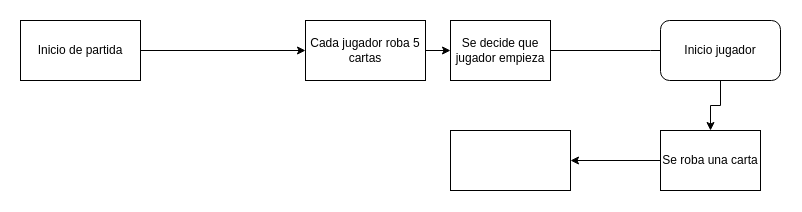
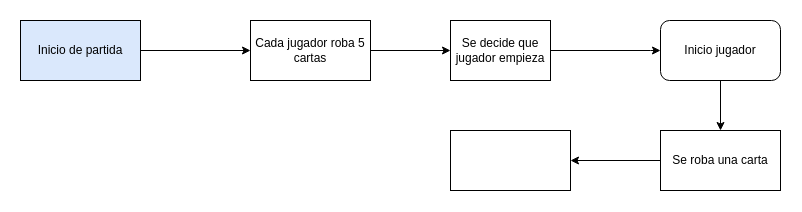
  <mxCell id="0" />
  <mxCell id="1" parent="0" />
  <mxCell id="2" value="" style="edgeStyle=orthogonalEdgeStyle;rounded=0;orthogonalLoop=1;jettySize=auto;html=1;" edge="1" parent="1" source="3" target="11"><mxGeometry relative="1" as="geometry" /></mxCell>
- <mxCell id="3" value="&lt;div&gt;Inicio de partida&lt;/div&gt;" style="rounded=0;whiteSpace=wrap;html=1;" vertex="1" parent="1"><mxGeometry x="20" y="20" width="120" height="60" as="geometry" /></mxCell>
- <mxCell id="4" style="edgeStyle=orthogonalEdgeStyle;rounded=0;orthogonalLoop=1;jettySize=auto;html=1;entryX=0;entryY=0.5;entryDx=0;entryDy=0;endArrow=none;" edge="1" parent="1" source="5" target="7"><mxGeometry relative="1" as="geometry"><mxPoint x="700" y="0" as="targetPoint" /><Array as="points"><mxPoint x="650" y="50" /></Array></mxGeometry></mxCell>
+ <mxCell id="3" value="&lt;div&gt;Inicio de partida&lt;/div&gt;" style="rounded=0;whiteSpace=wrap;html=1;fillColor=#dae8fc;" vertex="1" parent="1"><mxGeometry x="20" y="20" width="120" height="60" as="geometry" /></mxCell>
+ <mxCell id="4" style="edgeStyle=orthogonalEdgeStyle;rounded=0;orthogonalLoop=1;jettySize=auto;html=1;entryX=0;entryY=0.5;entryDx=0;entryDy=0;" edge="1" parent="1" source="5" target="7"><mxGeometry relative="1" as="geometry"><mxPoint x="700" y="0" as="targetPoint" /><Array as="points"><mxPoint x="650" y="50" /></Array></mxGeometry></mxCell>
  <mxCell id="5" value="Se decide que jugador empieza" style="rounded=0;whiteSpace=wrap;html=1;" vertex="1" parent="1"><mxGeometry x="450" y="20" width="100" height="60" as="geometry" /></mxCell>
  <mxCell id="6" value="" style="edgeStyle=orthogonalEdgeStyle;rounded=0;orthogonalLoop=1;jettySize=auto;html=1;" edge="1" parent="1" source="7" target="9"><mxGeometry relative="1" as="geometry" /></mxCell>
  <mxCell id="7" value="Inicio jugador" style="whiteSpace=wrap;html=1;rounded=1;" vertex="1" parent="1"><mxGeometry x="660" y="20" width="120" height="60" as="geometry" /></mxCell>
  <mxCell id="8" value="" style="edgeStyle=orthogonalEdgeStyle;rounded=0;orthogonalLoop=1;jettySize=auto;html=1;" edge="1" parent="1" source="9" target="12"><mxGeometry relative="1" as="geometry" /></mxCell>
- <mxCell id="9" value="Se roba una carta" style="whiteSpace=wrap;html=1;rounded=0;" vertex="1" parent="1"><mxGeometry x="660" y="130" width="100" height="60" as="geometry" /></mxCell>
+ <mxCell id="9" value="Se roba una carta" style="whiteSpace=wrap;html=1;rounded=0;" vertex="1" parent="1"><mxGeometry x="660" y="130" width="120" height="60" as="geometry" /></mxCell>
  <mxCell id="10" style="edgeStyle=orthogonalEdgeStyle;rounded=0;orthogonalLoop=1;jettySize=auto;html=1;" edge="1" parent="1" source="11" target="5"><mxGeometry relative="1" as="geometry" /></mxCell>
- <mxCell id="11" value="Cada jugador roba 5 cartas" style="whiteSpace=wrap;html=1;rounded=0;" vertex="1" parent="1"><mxGeometry x="305" y="20" width="120" height="60" as="geometry" /></mxCell>
+ <mxCell id="11" value="Cada jugador roba 5 cartas" style="whiteSpace=wrap;html=1;rounded=0;" vertex="1" parent="1"><mxGeometry x="250" y="20" width="120" height="60" as="geometry" /></mxCell>
  <mxCell id="12" value="" style="whiteSpace=wrap;html=1;rounded=0;" vertex="1" parent="1"><mxGeometry x="450" y="130" width="120" height="60" as="geometry" /></mxCell>
